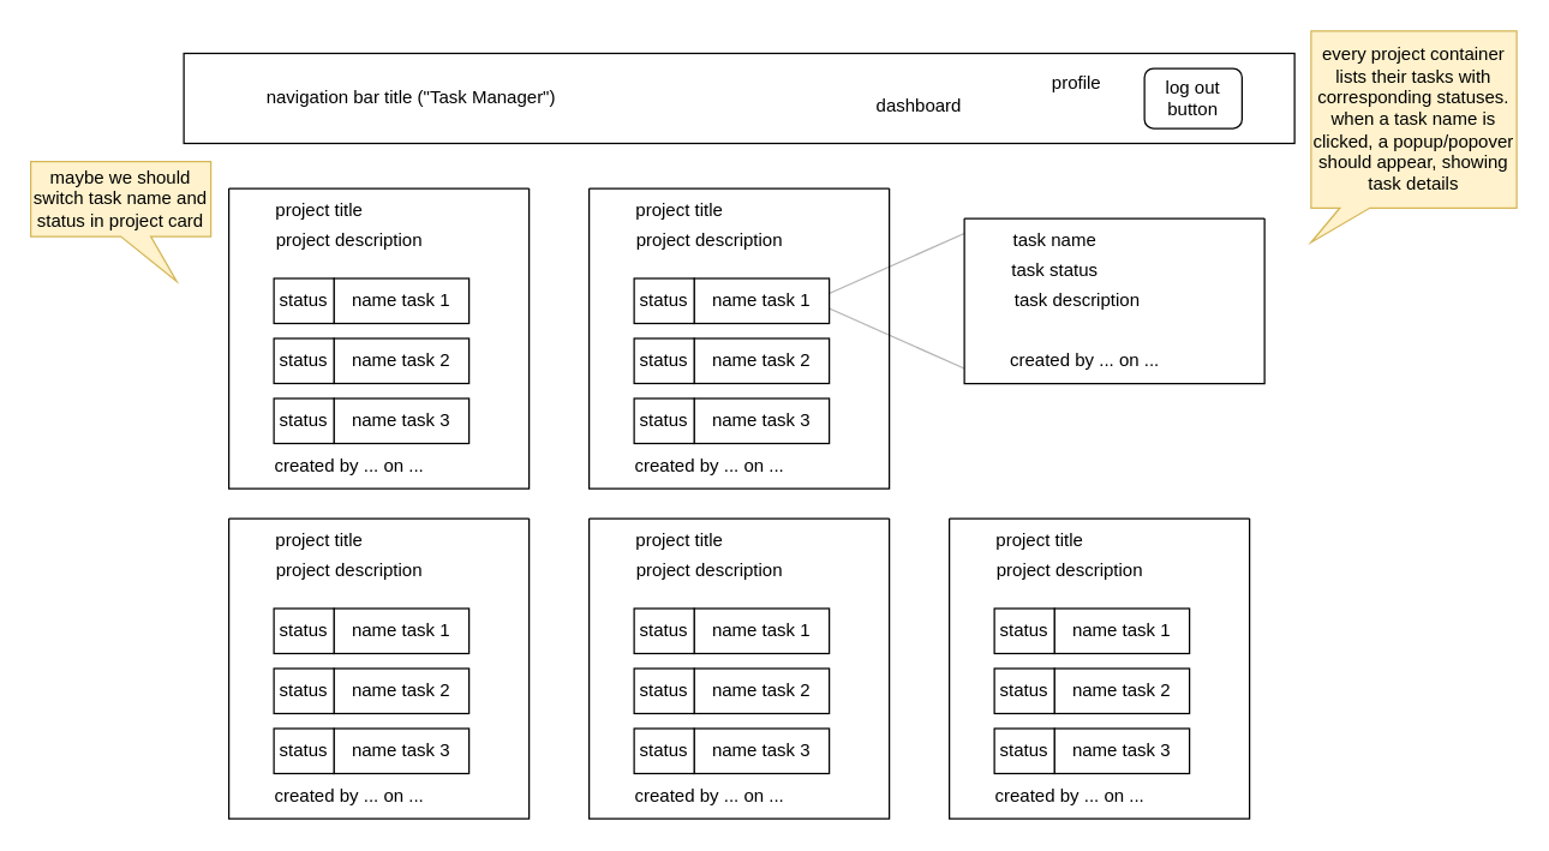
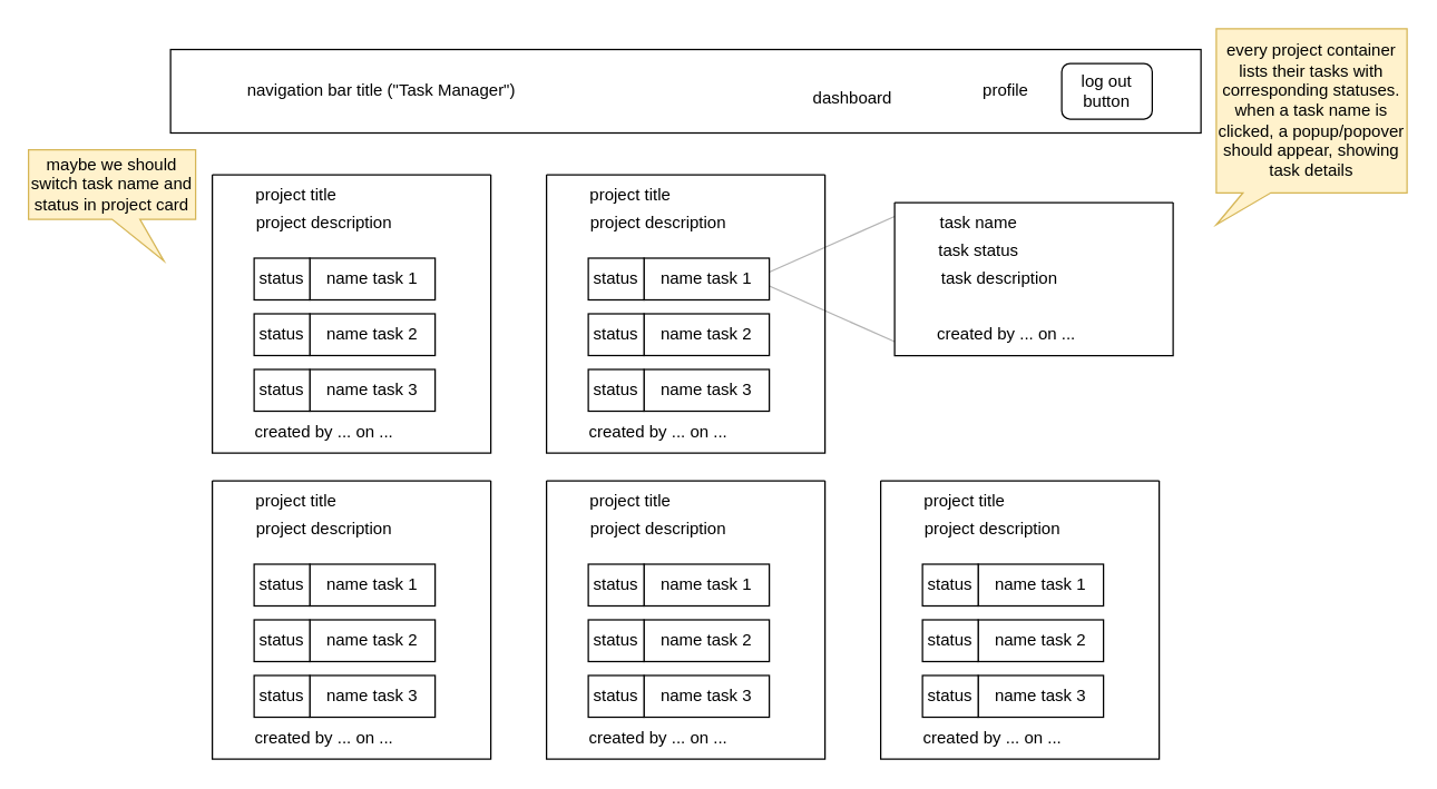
  <mxCell id="0" />
  <mxCell id="1" parent="0" />
  <mxCell id="2" value="" style="swimlane;startSize=0;" parent="1" vertex="1"><mxGeometry x="392" y="125" width="200" height="200" as="geometry"><mxRectangle x="440" y="240" width="50" height="40" as="alternateBounds" /></mxGeometry></mxCell>
  <mxCell id="3" value="project title" style="text;html=1;align=center;verticalAlign=middle;resizable=0;points=[];autosize=1;strokeColor=none;fillColor=none;" parent="2" vertex="1"><mxGeometry x="20" width="80" height="30" as="geometry" /></mxCell>
  <mxCell id="4" value="project description" style="text;html=1;align=center;verticalAlign=middle;resizable=0;points=[];autosize=1;strokeColor=none;fillColor=none;" parent="2" vertex="1"><mxGeometry x="20" y="20" width="120" height="30" as="geometry" /></mxCell>
  <mxCell id="5" value="created by ... on ..." style="text;html=1;align=center;verticalAlign=middle;resizable=0;points=[];autosize=1;strokeColor=none;fillColor=none;" parent="2" vertex="1"><mxGeometry x="20" y="170" width="120" height="30" as="geometry" /></mxCell>
  <mxCell id="6" value="name task 1" style="rounded=0;whiteSpace=wrap;html=1;" parent="2" vertex="1"><mxGeometry x="70" y="60" width="90" height="30" as="geometry" /></mxCell>
  <mxCell id="7" value="status" style="rounded=0;whiteSpace=wrap;html=1;" parent="2" vertex="1"><mxGeometry x="30" y="60" width="40" height="30" as="geometry" /></mxCell>
  <mxCell id="8" value="name task 2" style="rounded=0;whiteSpace=wrap;html=1;" parent="2" vertex="1"><mxGeometry x="70" y="100" width="90" height="30" as="geometry" /></mxCell>
  <mxCell id="9" value="status" style="rounded=0;whiteSpace=wrap;html=1;" parent="2" vertex="1"><mxGeometry x="30" y="100" width="40" height="30" as="geometry" /></mxCell>
  <mxCell id="10" value="name task 3" style="rounded=0;whiteSpace=wrap;html=1;" parent="2" vertex="1"><mxGeometry x="70" y="140" width="90" height="30" as="geometry" /></mxCell>
  <mxCell id="11" value="status" style="rounded=0;whiteSpace=wrap;html=1;" parent="2" vertex="1"><mxGeometry x="30" y="140" width="40" height="30" as="geometry" /></mxCell>
  <mxCell id="12" value="" style="endArrow=none;html=1;rounded=0;opacity=30;" parent="1" edge="1"><mxGeometry width="50" height="50" relative="1" as="geometry"><mxPoint x="552" y="195" as="sourcePoint" /><mxPoint x="642" y="155" as="targetPoint" /></mxGeometry></mxCell>
  <mxCell id="13" value="" style="endArrow=none;html=1;rounded=0;opacity=30;" parent="1" edge="1"><mxGeometry width="50" height="50" relative="1" as="geometry"><mxPoint x="552" y="205" as="sourcePoint" /><mxPoint x="642" y="245" as="targetPoint" /></mxGeometry></mxCell>
  <mxCell id="14" value="" style="swimlane;startSize=0;" parent="1" vertex="1"><mxGeometry x="642" y="145" width="200" height="110" as="geometry" /></mxCell>
  <mxCell id="15" value="task name" style="text;html=1;align=center;verticalAlign=middle;resizable=0;points=[];autosize=1;strokeColor=none;fillColor=none;" parent="14" vertex="1"><mxGeometry x="20" width="80" height="30" as="geometry" /></mxCell>
  <mxCell id="16" value="task description" style="text;html=1;align=center;verticalAlign=middle;resizable=0;points=[];autosize=1;strokeColor=none;fillColor=none;" parent="14" vertex="1"><mxGeometry x="20" y="40" width="110" height="30" as="geometry" /></mxCell>
  <mxCell id="17" value="created by ... on ..." style="text;html=1;align=center;verticalAlign=middle;resizable=0;points=[];autosize=1;strokeColor=none;fillColor=none;" parent="14" vertex="1"><mxGeometry x="20" y="80" width="120" height="30" as="geometry" /></mxCell>
  <mxCell id="18" value="task status" style="text;html=1;align=center;verticalAlign=middle;resizable=0;points=[];autosize=1;strokeColor=none;fillColor=none;" parent="14" vertex="1"><mxGeometry x="20" y="20" width="80" height="30" as="geometry" /></mxCell>
  <mxCell id="19" value="" style="swimlane;startSize=0;" parent="1" vertex="1"><mxGeometry x="392" y="345" width="200" height="200" as="geometry"><mxRectangle x="440" y="240" width="50" height="40" as="alternateBounds" /></mxGeometry></mxCell>
  <mxCell id="20" value="project title" style="text;html=1;align=center;verticalAlign=middle;resizable=0;points=[];autosize=1;strokeColor=none;fillColor=none;" parent="19" vertex="1"><mxGeometry x="20" width="80" height="30" as="geometry" /></mxCell>
  <mxCell id="21" value="project description" style="text;html=1;align=center;verticalAlign=middle;resizable=0;points=[];autosize=1;strokeColor=none;fillColor=none;" parent="19" vertex="1"><mxGeometry x="20" y="20" width="120" height="30" as="geometry" /></mxCell>
  <mxCell id="22" value="created by ... on ..." style="text;html=1;align=center;verticalAlign=middle;resizable=0;points=[];autosize=1;strokeColor=none;fillColor=none;" parent="19" vertex="1"><mxGeometry x="20" y="170" width="120" height="30" as="geometry" /></mxCell>
  <mxCell id="23" value="name task 1" style="rounded=0;whiteSpace=wrap;html=1;" parent="19" vertex="1"><mxGeometry x="70" y="60" width="90" height="30" as="geometry" /></mxCell>
  <mxCell id="24" value="status" style="rounded=0;whiteSpace=wrap;html=1;" parent="19" vertex="1"><mxGeometry x="30" y="60" width="40" height="30" as="geometry" /></mxCell>
  <mxCell id="25" value="name task 2" style="rounded=0;whiteSpace=wrap;html=1;" parent="19" vertex="1"><mxGeometry x="70" y="100" width="90" height="30" as="geometry" /></mxCell>
  <mxCell id="26" value="status" style="rounded=0;whiteSpace=wrap;html=1;" parent="19" vertex="1"><mxGeometry x="30" y="100" width="40" height="30" as="geometry" /></mxCell>
  <mxCell id="27" value="name task 3" style="rounded=0;whiteSpace=wrap;html=1;" parent="19" vertex="1"><mxGeometry x="70" y="140" width="90" height="30" as="geometry" /></mxCell>
  <mxCell id="28" value="status" style="rounded=0;whiteSpace=wrap;html=1;" parent="19" vertex="1"><mxGeometry x="30" y="140" width="40" height="30" as="geometry" /></mxCell>
  <mxCell id="29" value="" style="swimlane;startSize=0;" parent="1" vertex="1"><mxGeometry x="632" y="345" width="200" height="200" as="geometry"><mxRectangle x="440" y="240" width="50" height="40" as="alternateBounds" /></mxGeometry></mxCell>
  <mxCell id="30" value="project title" style="text;html=1;align=center;verticalAlign=middle;resizable=0;points=[];autosize=1;strokeColor=none;fillColor=none;" parent="29" vertex="1"><mxGeometry x="20" width="80" height="30" as="geometry" /></mxCell>
  <mxCell id="31" value="project description" style="text;html=1;align=center;verticalAlign=middle;resizable=0;points=[];autosize=1;strokeColor=none;fillColor=none;" parent="29" vertex="1"><mxGeometry x="20" y="20" width="120" height="30" as="geometry" /></mxCell>
  <mxCell id="32" value="created by ... on ..." style="text;html=1;align=center;verticalAlign=middle;resizable=0;points=[];autosize=1;strokeColor=none;fillColor=none;" parent="29" vertex="1"><mxGeometry x="20" y="170" width="120" height="30" as="geometry" /></mxCell>
  <mxCell id="33" value="name task 1" style="rounded=0;whiteSpace=wrap;html=1;" parent="29" vertex="1"><mxGeometry x="70" y="60" width="90" height="30" as="geometry" /></mxCell>
  <mxCell id="34" value="status" style="rounded=0;whiteSpace=wrap;html=1;" parent="29" vertex="1"><mxGeometry x="30" y="60" width="40" height="30" as="geometry" /></mxCell>
  <mxCell id="35" value="name task 2" style="rounded=0;whiteSpace=wrap;html=1;" parent="29" vertex="1"><mxGeometry x="70" y="100" width="90" height="30" as="geometry" /></mxCell>
  <mxCell id="36" value="status" style="rounded=0;whiteSpace=wrap;html=1;" parent="29" vertex="1"><mxGeometry x="30" y="100" width="40" height="30" as="geometry" /></mxCell>
  <mxCell id="37" value="name task 3" style="rounded=0;whiteSpace=wrap;html=1;" parent="29" vertex="1"><mxGeometry x="70" y="140" width="90" height="30" as="geometry" /></mxCell>
  <mxCell id="38" value="status" style="rounded=0;whiteSpace=wrap;html=1;" parent="29" vertex="1"><mxGeometry x="30" y="140" width="40" height="30" as="geometry" /></mxCell>
  <mxCell id="39" value="" style="swimlane;startSize=0;" parent="1" vertex="1"><mxGeometry x="152" y="345" width="200" height="200" as="geometry"><mxRectangle x="440" y="240" width="50" height="40" as="alternateBounds" /></mxGeometry></mxCell>
  <mxCell id="40" value="project title" style="text;html=1;align=center;verticalAlign=middle;resizable=0;points=[];autosize=1;strokeColor=none;fillColor=none;" parent="39" vertex="1"><mxGeometry x="20" width="80" height="30" as="geometry" /></mxCell>
  <mxCell id="41" value="project description" style="text;html=1;align=center;verticalAlign=middle;resizable=0;points=[];autosize=1;strokeColor=none;fillColor=none;" parent="39" vertex="1"><mxGeometry x="20" y="20" width="120" height="30" as="geometry" /></mxCell>
  <mxCell id="42" value="created by ... on ..." style="text;html=1;align=center;verticalAlign=middle;resizable=0;points=[];autosize=1;strokeColor=none;fillColor=none;" parent="39" vertex="1"><mxGeometry x="20" y="170" width="120" height="30" as="geometry" /></mxCell>
  <mxCell id="43" value="name task 1" style="rounded=0;whiteSpace=wrap;html=1;" parent="39" vertex="1"><mxGeometry x="70" y="60" width="90" height="30" as="geometry" /></mxCell>
  <mxCell id="44" value="status" style="rounded=0;whiteSpace=wrap;html=1;" parent="39" vertex="1"><mxGeometry x="30" y="60" width="40" height="30" as="geometry" /></mxCell>
  <mxCell id="45" value="name task 2" style="rounded=0;whiteSpace=wrap;html=1;" parent="39" vertex="1"><mxGeometry x="70" y="100" width="90" height="30" as="geometry" /></mxCell>
  <mxCell id="46" value="status" style="rounded=0;whiteSpace=wrap;html=1;" parent="39" vertex="1"><mxGeometry x="30" y="100" width="40" height="30" as="geometry" /></mxCell>
  <mxCell id="47" value="name task 3" style="rounded=0;whiteSpace=wrap;html=1;" parent="39" vertex="1"><mxGeometry x="70" y="140" width="90" height="30" as="geometry" /></mxCell>
  <mxCell id="48" value="status" style="rounded=0;whiteSpace=wrap;html=1;" parent="39" vertex="1"><mxGeometry x="30" y="140" width="40" height="30" as="geometry" /></mxCell>
  <mxCell id="49" value="" style="swimlane;startSize=0;" parent="1" vertex="1"><mxGeometry x="152" y="125" width="200" height="200" as="geometry"><mxRectangle x="440" y="240" width="50" height="40" as="alternateBounds" /></mxGeometry></mxCell>
  <mxCell id="50" value="project title" style="text;html=1;align=center;verticalAlign=middle;resizable=0;points=[];autosize=1;strokeColor=none;fillColor=none;" parent="49" vertex="1"><mxGeometry x="20" width="80" height="30" as="geometry" /></mxCell>
  <mxCell id="51" value="project description" style="text;html=1;align=center;verticalAlign=middle;resizable=0;points=[];autosize=1;strokeColor=none;fillColor=none;" parent="49" vertex="1"><mxGeometry x="20" y="20" width="120" height="30" as="geometry" /></mxCell>
  <mxCell id="52" value="created by ... on ..." style="text;html=1;align=center;verticalAlign=middle;resizable=0;points=[];autosize=1;strokeColor=none;fillColor=none;" parent="49" vertex="1"><mxGeometry x="20" y="170" width="120" height="30" as="geometry" /></mxCell>
  <mxCell id="53" value="name task 1" style="rounded=0;whiteSpace=wrap;html=1;" parent="49" vertex="1"><mxGeometry x="70" y="60" width="90" height="30" as="geometry" /></mxCell>
  <mxCell id="54" value="status" style="rounded=0;whiteSpace=wrap;html=1;" parent="49" vertex="1"><mxGeometry x="30" y="60" width="40" height="30" as="geometry" /></mxCell>
  <mxCell id="55" value="name task 2" style="rounded=0;whiteSpace=wrap;html=1;" parent="49" vertex="1"><mxGeometry x="70" y="100" width="90" height="30" as="geometry" /></mxCell>
  <mxCell id="56" value="status" style="rounded=0;whiteSpace=wrap;html=1;" parent="49" vertex="1"><mxGeometry x="30" y="100" width="40" height="30" as="geometry" /></mxCell>
  <mxCell id="57" value="name task 3" style="rounded=0;whiteSpace=wrap;html=1;" parent="49" vertex="1"><mxGeometry x="70" y="140" width="90" height="30" as="geometry" /></mxCell>
  <mxCell id="58" value="status" style="rounded=0;whiteSpace=wrap;html=1;" parent="49" vertex="1"><mxGeometry x="30" y="140" width="40" height="30" as="geometry" /></mxCell>
  <mxCell id="59" value="&lt;span style=&quot;white-space: pre;&quot;&gt;&#09;&lt;/span&gt;&lt;span style=&quot;white-space: pre;&quot;&gt;&#09;&lt;/span&gt;navigation bar title (&quot;Task Manager&quot;)" style="rounded=0;whiteSpace=wrap;html=1;align=left;" parent="1" vertex="1"><mxGeometry x="122" y="35" width="740" height="60" as="geometry" /></mxCell>
  <mxCell id="60" value="log out button" style="rounded=1;whiteSpace=wrap;html=1;" parent="1" vertex="1"><mxGeometry x="762" y="45" width="65" height="40" as="geometry" /></mxCell>
- <mxCell id="61" value="profile" style="text;html=1;align=center;verticalAlign=middle;whiteSpace=wrap;rounded=0;" parent="1" vertex="1"><mxGeometry x="687" y="40" width="60" height="30" as="geometry" /></mxCell>
+ <mxCell id="61" value="profile" style="text;html=1;align=center;verticalAlign=middle;whiteSpace=wrap;rounded=0;" parent="1" vertex="1"><mxGeometry x="692" y="50" width="60" height="30" as="geometry" /></mxCell>
  <mxCell id="62" value="dashboard" style="text;html=1;align=center;verticalAlign=middle;whiteSpace=wrap;rounded=0;" vertex="1" parent="1"><mxGeometry x="582" y="55" width="60" height="30" as="geometry" /></mxCell>
  <mxCell id="63" value="every project container lists their tasks with corresponding statuses.&lt;div&gt;when a task name is clicked, a popup/popover should appear, showing task details&lt;/div&gt;" style="shape=callout;whiteSpace=wrap;html=1;perimeter=calloutPerimeter;fillColor=#fff2cc;strokeColor=#d6b656;position2=0;size=23;position=0.14;" vertex="1" parent="1"><mxGeometry x="873" y="20" width="137" height="141" as="geometry" /></mxCell>
  <mxCell id="64" value="maybe we should switch task name and status in project card" style="shape=callout;whiteSpace=wrap;html=1;perimeter=calloutPerimeter;fillColor=#fff2cc;strokeColor=#d6b656;position2=0.81;" parent="1" vertex="1"><mxGeometry x="20" y="107" width="120" height="80" as="geometry" /></mxCell>
